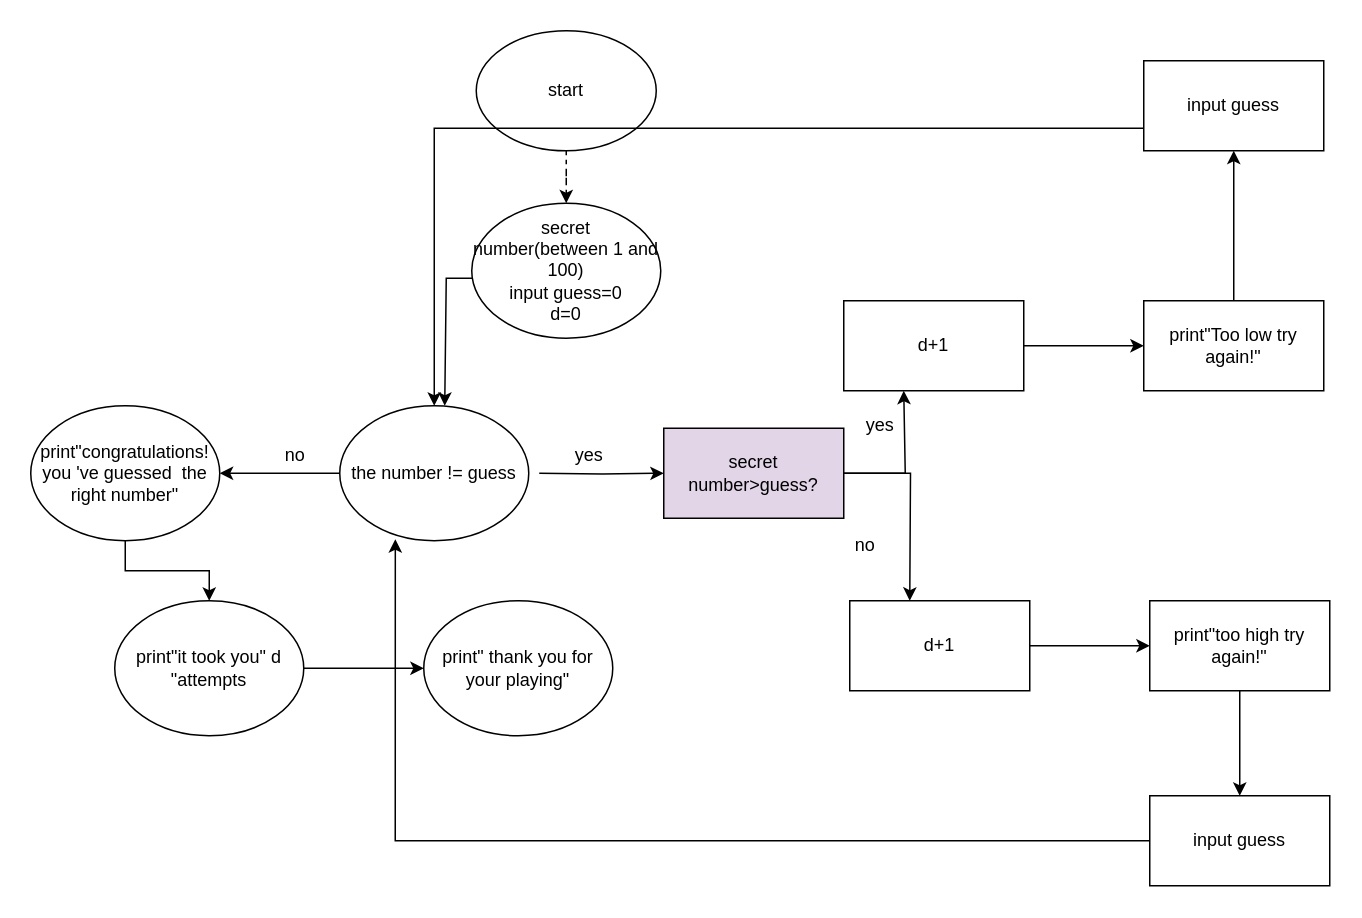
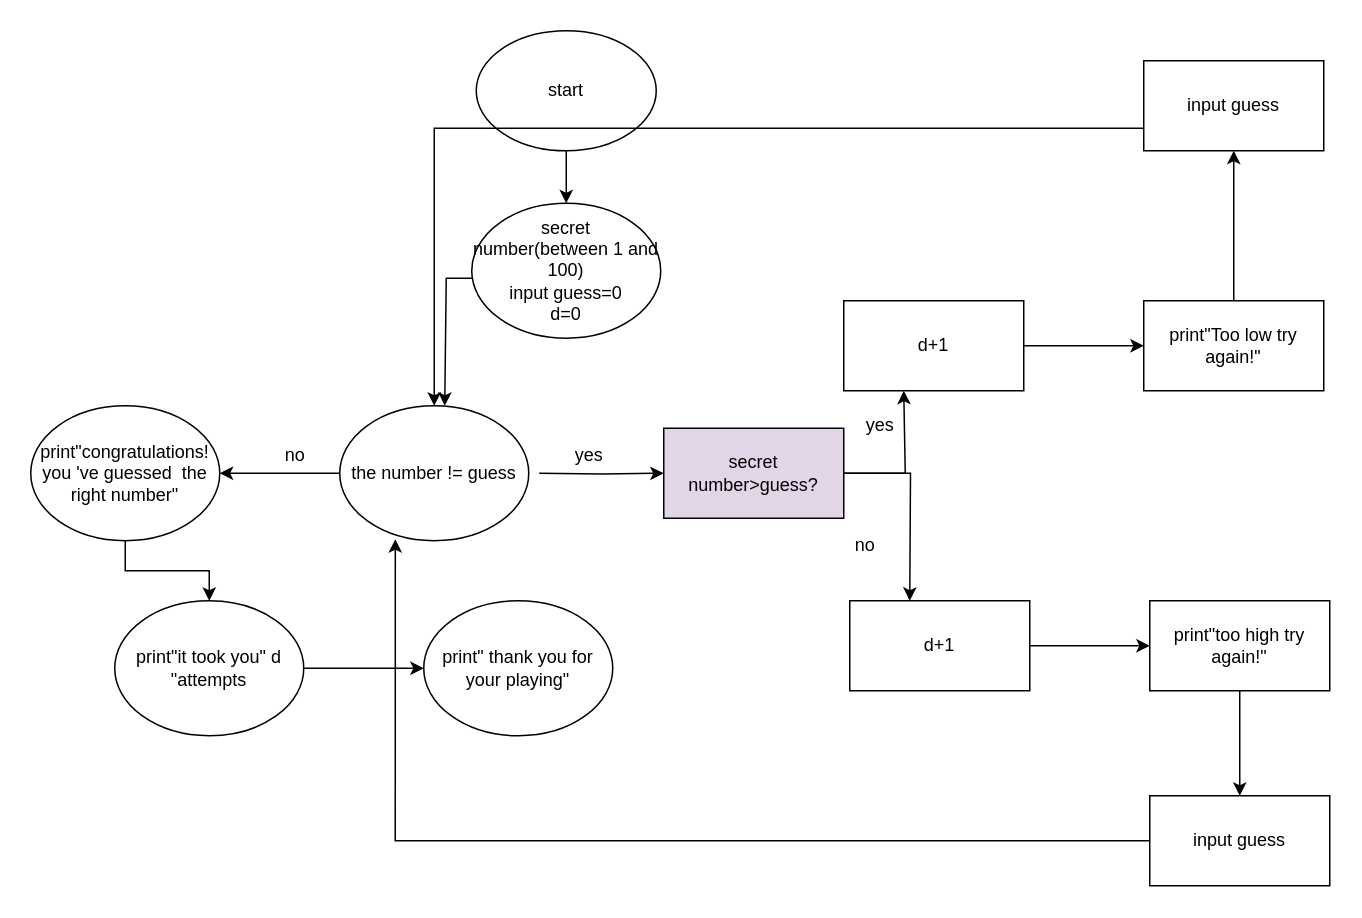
  <mxCell id="0" />
  <mxCell id="1" parent="0" />
- <mxCell id="2" value="" style="edgeStyle=orthogonalEdgeStyle;rounded=0;orthogonalLoop=1;jettySize=auto;html=1;dashed=1;" edge="1" parent="1" source="3" target="5"><mxGeometry relative="1" as="geometry" /></mxCell>
+ <mxCell id="2" value="" style="edgeStyle=orthogonalEdgeStyle;rounded=0;orthogonalLoop=1;jettySize=auto;html=1;" edge="1" parent="1" source="3" target="5"><mxGeometry relative="1" as="geometry" /></mxCell>
  <mxCell id="3" value="start" style="ellipse;whiteSpace=wrap;html=1;" vertex="1" parent="1"><mxGeometry x="317" y="20" width="120" height="80" as="geometry" /></mxCell>
  <mxCell id="4" value="" style="edgeStyle=orthogonalEdgeStyle;rounded=0;orthogonalLoop=1;jettySize=auto;html=1;" edge="1" parent="1" source="5"><mxGeometry relative="1" as="geometry"><mxPoint x="296" y="270" as="targetPoint" /><Array as="points"><mxPoint x="297" y="185" /></Array></mxGeometry></mxCell>
  <mxCell id="5" value="secret number(between 1 and 100)&lt;div&gt;input guess=0&lt;/div&gt;&lt;div&gt;d=0&lt;/div&gt;" style="ellipse;whiteSpace=wrap;html=1;" vertex="1" parent="1"><mxGeometry x="314" y="135" width="126" height="90" as="geometry" /></mxCell>
  <mxCell id="6" value="" style="edgeStyle=orthogonalEdgeStyle;rounded=0;orthogonalLoop=1;jettySize=auto;html=1;" edge="1" parent="1" target="11"><mxGeometry relative="1" as="geometry"><mxPoint x="359" y="315" as="sourcePoint" /></mxGeometry></mxCell>
  <mxCell id="7" value="" style="edgeStyle=orthogonalEdgeStyle;rounded=0;orthogonalLoop=1;jettySize=auto;html=1;" edge="1" parent="1" source="8" target="24"><mxGeometry relative="1" as="geometry" /></mxCell>
  <mxCell id="8" value="the number != guess" style="ellipse;whiteSpace=wrap;html=1;" vertex="1" parent="1"><mxGeometry x="226" y="270" width="126" height="90" as="geometry" /></mxCell>
  <mxCell id="9" style="edgeStyle=orthogonalEdgeStyle;rounded=0;orthogonalLoop=1;jettySize=auto;html=1;" edge="1" parent="1"><mxGeometry relative="1" as="geometry"><mxPoint x="602" y="260" as="targetPoint" /><mxPoint x="562" y="315" as="sourcePoint" /><Array as="points"><mxPoint x="603" y="315.5" /></Array></mxGeometry></mxCell>
  <mxCell id="10" style="edgeStyle=orthogonalEdgeStyle;rounded=0;orthogonalLoop=1;jettySize=auto;html=1;" edge="1" parent="1" source="11"><mxGeometry relative="1" as="geometry"><mxPoint x="606" y="400" as="targetPoint" /></mxGeometry></mxCell>
  <mxCell id="11" value="secret number&amp;gt;guess?" style="whiteSpace=wrap;html=1;fillColor=#e1d5e7;" vertex="1" parent="1"><mxGeometry x="442" y="285" width="120" height="60" as="geometry" /></mxCell>
  <mxCell id="12" value="yes" style="text;html=1;align=center;verticalAlign=middle;resizable=0;points=[];autosize=1;strokeColor=none;fillColor=none;" vertex="1" parent="1"><mxGeometry x="372" y="288" width="40" height="30" as="geometry" /></mxCell>
  <mxCell id="13" value="" style="edgeStyle=orthogonalEdgeStyle;rounded=0;orthogonalLoop=1;jettySize=auto;html=1;" edge="1" parent="1" source="14" target="16"><mxGeometry relative="1" as="geometry" /></mxCell>
  <mxCell id="14" value="d+1" style="rounded=0;whiteSpace=wrap;html=1;" vertex="1" parent="1"><mxGeometry x="562" y="200" width="120" height="60" as="geometry" /></mxCell>
  <mxCell id="15" value="" style="edgeStyle=orthogonalEdgeStyle;rounded=0;orthogonalLoop=1;jettySize=auto;html=1;" edge="1" parent="1" source="16" target="29"><mxGeometry relative="1" as="geometry" /></mxCell>
  <mxCell id="16" value="print&quot;Too low try again!&quot;" style="rounded=0;whiteSpace=wrap;html=1;" vertex="1" parent="1"><mxGeometry x="762" y="200" width="120" height="60" as="geometry" /></mxCell>
  <mxCell id="17" value="yes" style="text;html=1;align=center;verticalAlign=middle;resizable=0;points=[];autosize=1;strokeColor=none;fillColor=none;" vertex="1" parent="1"><mxGeometry x="566" y="268" width="40" height="30" as="geometry" /></mxCell>
  <mxCell id="18" value="no" style="text;html=1;align=center;verticalAlign=middle;resizable=0;points=[];autosize=1;strokeColor=none;fillColor=none;" vertex="1" parent="1"><mxGeometry x="556" y="348" width="40" height="30" as="geometry" /></mxCell>
  <mxCell id="19" value="" style="edgeStyle=orthogonalEdgeStyle;rounded=0;orthogonalLoop=1;jettySize=auto;html=1;" edge="1" parent="1" source="20" target="22"><mxGeometry relative="1" as="geometry" /></mxCell>
  <mxCell id="20" value="d+1" style="rounded=0;whiteSpace=wrap;html=1;" vertex="1" parent="1"><mxGeometry x="566" y="400" width="120" height="60" as="geometry" /></mxCell>
  <mxCell id="21" value="" style="edgeStyle=orthogonalEdgeStyle;rounded=0;orthogonalLoop=1;jettySize=auto;html=1;" edge="1" parent="1" source="22" target="30"><mxGeometry relative="1" as="geometry" /></mxCell>
  <mxCell id="22" value="print&quot;too high try again!&quot;" style="rounded=0;whiteSpace=wrap;html=1;" vertex="1" parent="1"><mxGeometry x="766" y="400" width="120" height="60" as="geometry" /></mxCell>
  <mxCell id="23" value="" style="edgeStyle=orthogonalEdgeStyle;rounded=0;orthogonalLoop=1;jettySize=auto;html=1;" edge="1" parent="1" source="24" target="27"><mxGeometry relative="1" as="geometry" /></mxCell>
  <mxCell id="24" value="print&quot;congratulations! you 've guessed&amp;nbsp; the right number&quot;" style="ellipse;whiteSpace=wrap;html=1;" vertex="1" parent="1"><mxGeometry x="20" y="270" width="126" height="90" as="geometry" /></mxCell>
  <mxCell id="25" value="no" style="text;html=1;align=center;verticalAlign=middle;resizable=0;points=[];autosize=1;strokeColor=none;fillColor=none;" vertex="1" parent="1"><mxGeometry x="176" y="288" width="40" height="30" as="geometry" /></mxCell>
  <mxCell id="26" value="" style="edgeStyle=orthogonalEdgeStyle;rounded=0;orthogonalLoop=1;jettySize=auto;html=1;" edge="1" parent="1" source="27" target="31"><mxGeometry relative="1" as="geometry" /></mxCell>
  <mxCell id="27" value="print&quot;it took you&quot; d &quot;attempts" style="ellipse;whiteSpace=wrap;html=1;" vertex="1" parent="1"><mxGeometry x="76" y="400" width="126" height="90" as="geometry" /></mxCell>
  <mxCell id="28" style="edgeStyle=orthogonalEdgeStyle;rounded=0;orthogonalLoop=1;jettySize=auto;html=1;exitX=0;exitY=0.75;exitDx=0;exitDy=0;" edge="1" parent="1" source="29" target="8"><mxGeometry relative="1" as="geometry" /></mxCell>
  <mxCell id="29" value="input guess" style="rounded=0;whiteSpace=wrap;html=1;" vertex="1" parent="1"><mxGeometry x="762" y="40" width="120" height="60" as="geometry" /></mxCell>
  <mxCell id="30" value="input guess" style="rounded=0;whiteSpace=wrap;html=1;" vertex="1" parent="1"><mxGeometry x="766" y="530" width="120" height="60" as="geometry" /></mxCell>
  <mxCell id="31" value="print&quot; thank you for your playing&quot;" style="ellipse;whiteSpace=wrap;html=1;" vertex="1" parent="1"><mxGeometry x="282" y="400" width="126" height="90" as="geometry" /></mxCell>
  <mxCell id="32" style="edgeStyle=orthogonalEdgeStyle;rounded=0;orthogonalLoop=1;jettySize=auto;html=1;entryX=0.294;entryY=0.989;entryDx=0;entryDy=0;entryPerimeter=0;" edge="1" parent="1" source="30" target="8"><mxGeometry relative="1" as="geometry" /></mxCell>
